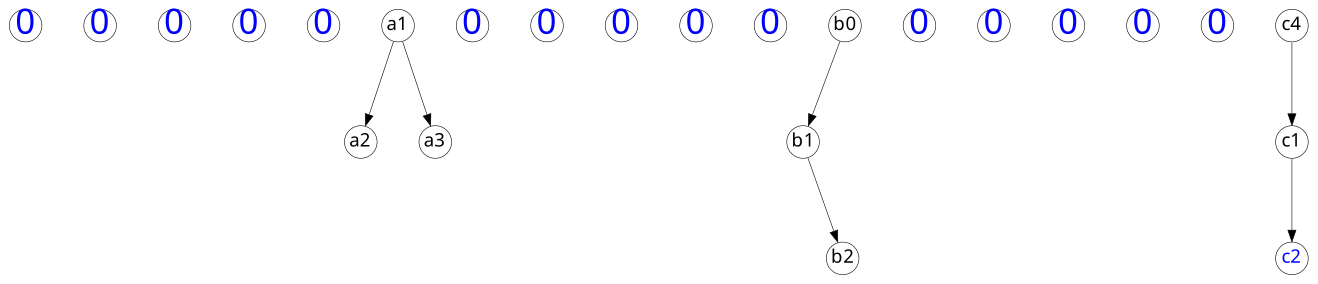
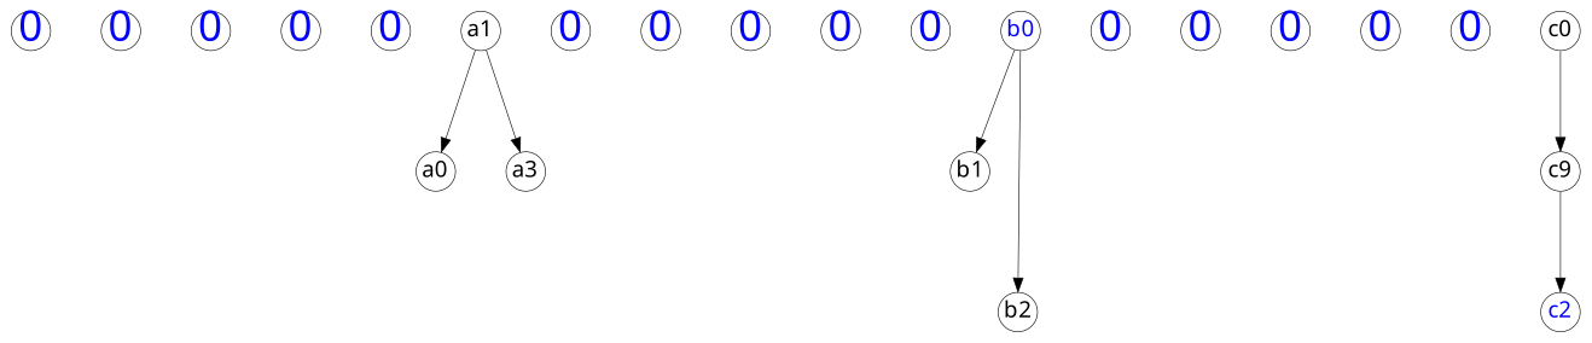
  digraph {
    fontname="Noto Sans"
    node [fixedsize=true fontcolor=blue fontname="Noto Sans" fontsize=15 penwidth=0.25 shape=circle]
    edge [arrowsize=0.5 fontname="Noto Sans" penwidth=0.25]
    n1 [label=0 width=0.2]
    n2 [label=0 width=0.2]
    n3 [label=0 width=0.2]
    n4 [label=0 width=0.2]
    n5 [label=0 width=0.2]
-   a0 [fontsize=8 width=0.2 label=a2 fontcolor=""]
+   a0 [fontsize=8 width=0.2 fontcolor=""]
    a1 [fontsize=8 width=0.2 fontcolor=""]
    n8 [fontsize=8 label=a3 width=0.2 fontcolor=""]
    n9 [label=0 width=0.2]
    n10 [label=0 width=0.2]
    n11 [label=0 width=0.2]
    n12 [label=0 width=0.2]
    n13 [label=0 width=0.2]
-   b0 [fontsize=8 width=0.2 fontcolor=""]
+   b0 [fontsize=8 width=0.2]
    b1 [fontsize=8 width=0.2 fontcolor=""]
    b2 [fontsize=8 width=0.2 fontcolor=""]
    n17 [label=0 width=0.2]
    n18 [label=0 width=0.2]
    n19 [label=0 width=0.2]
    n20 [label=0 width=0.2]
    n21 [label=0 width=0.2]
-   c0 [fontsize=8 width=0.2 label=c4 fontcolor=""]
-   c1 [fontsize=8 width=0.2 fontcolor=""]
+   c0 [fontsize=8 width=0.2 fontcolor=""]
+   c1 [fontsize=8 width=0.2 label=c9 fontcolor=""]
    c2 [fontsize=8 width=0.2]
    a1 -> a0
    a1 -> n8
    b0 -> b1
-   b1 -> b2
+   b0 -> b2
    c0 -> c1
    c1 -> c2
  }
